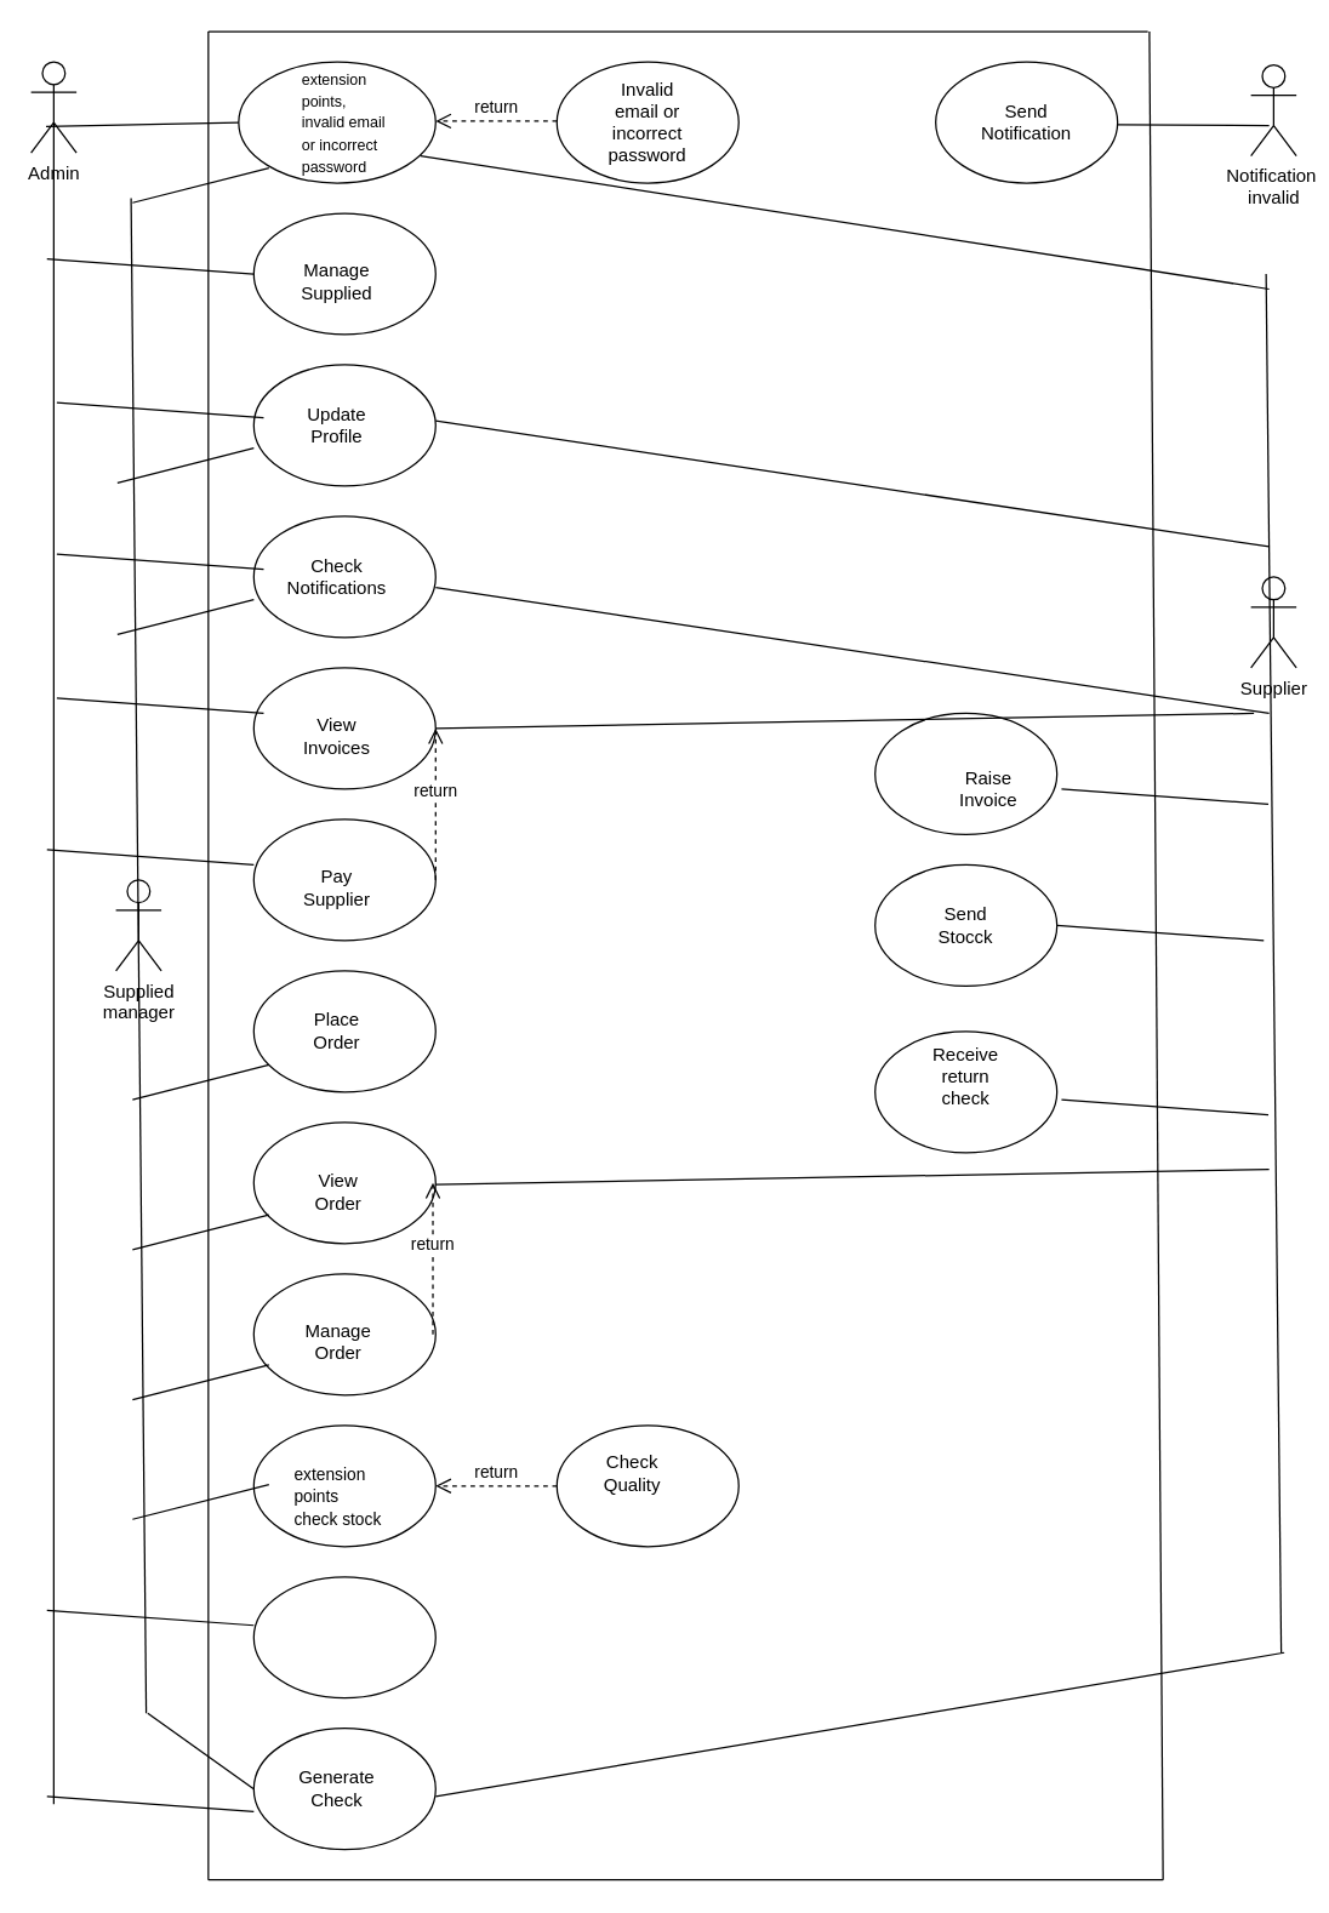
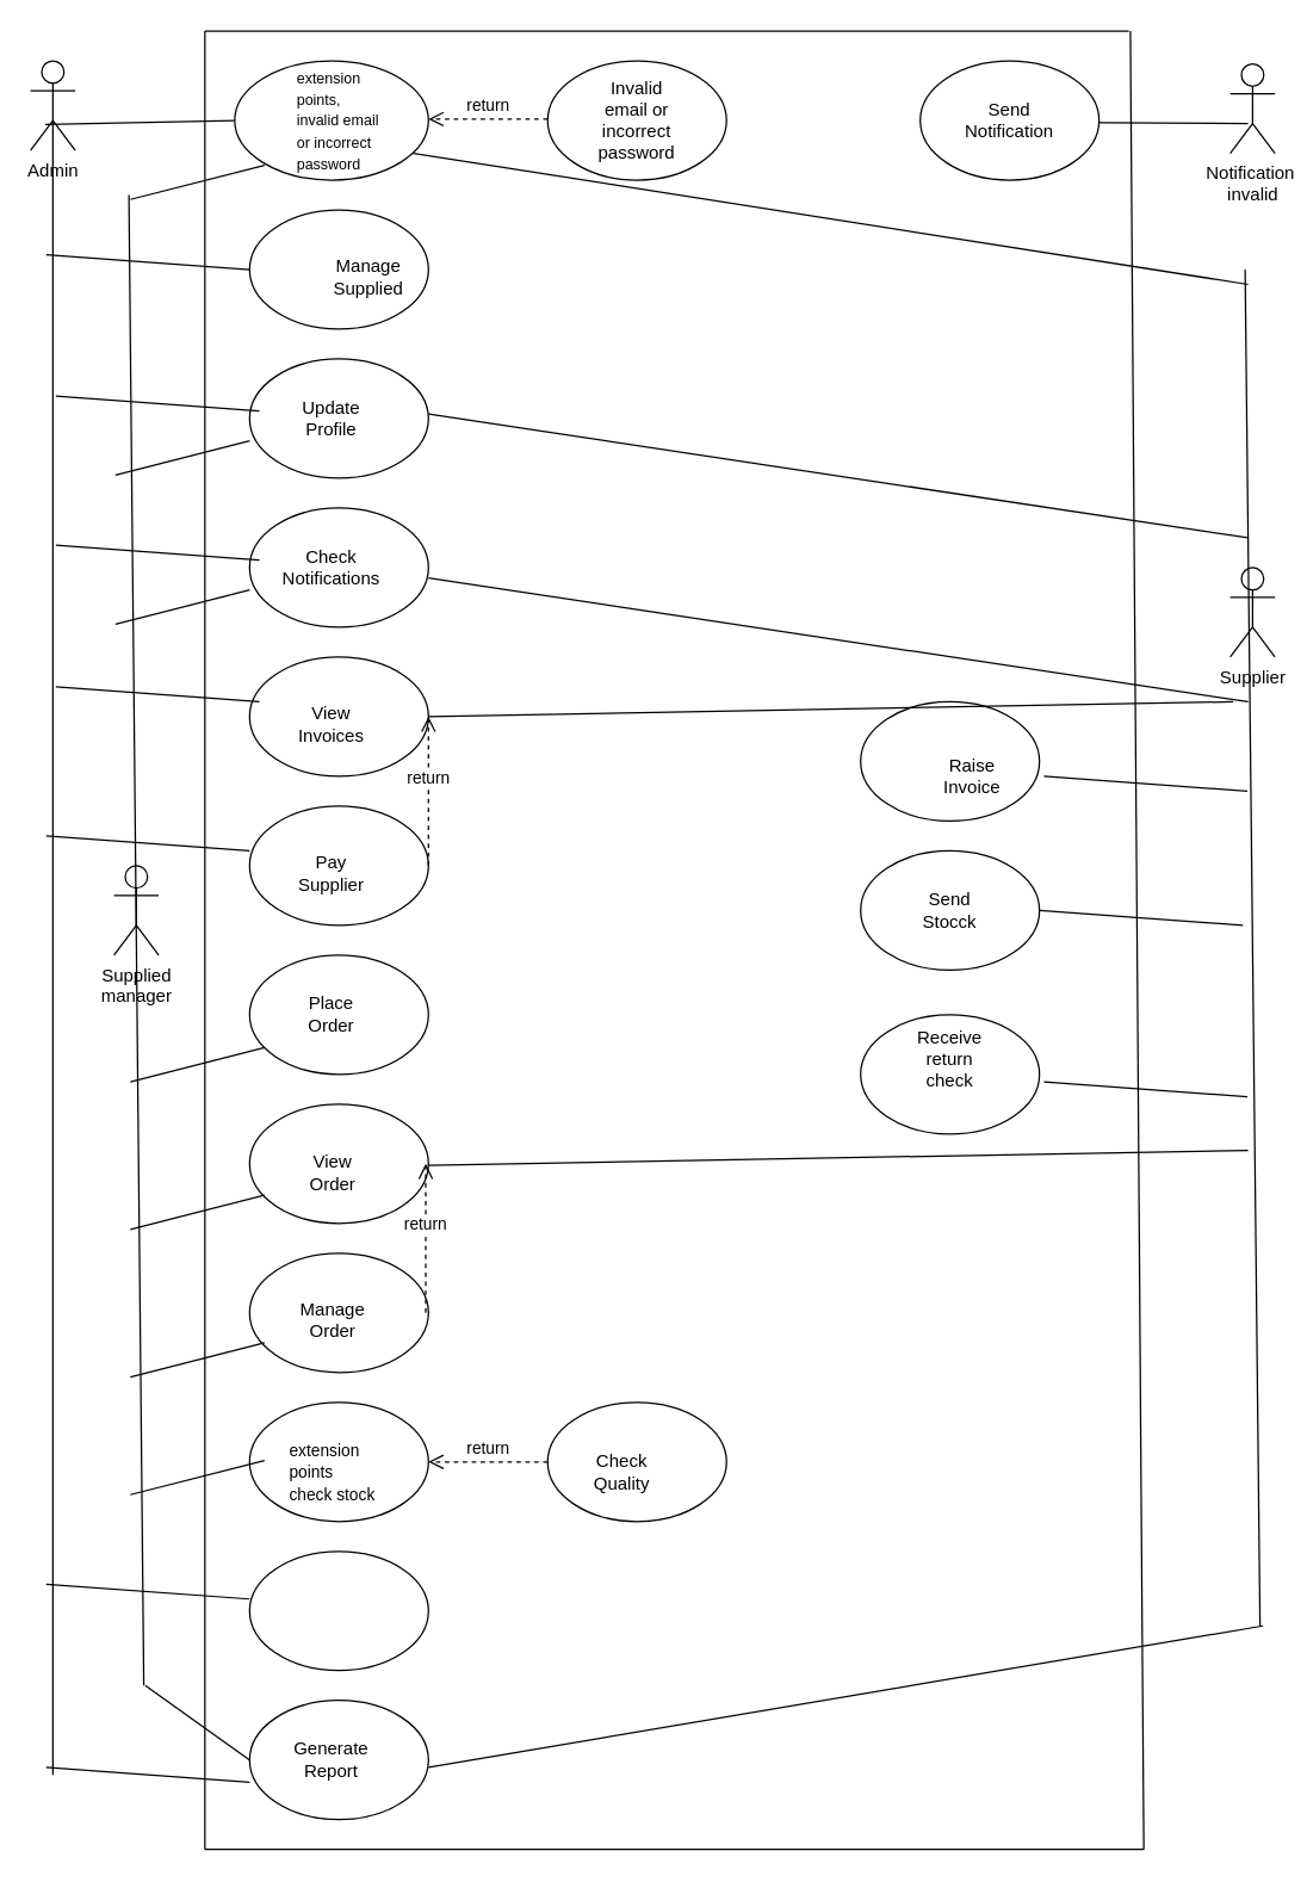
  <mxCell id="0" />
  <mxCell id="1" parent="0" />
  <mxCell id="2" value="" style="ellipse;whiteSpace=wrap;html=1;fillColor=none;" vertex="1" parent="1"><mxGeometry x="157" y="40" width="130" height="80" as="geometry" /></mxCell>
  <mxCell id="3" value="Admin" style="shape=umlActor;verticalLabelPosition=bottom;verticalAlign=top;html=1;outlineConnect=0;fillColor=none;" vertex="1" parent="1"><mxGeometry x="20" y="40" width="30" height="60" as="geometry" /></mxCell>
  <mxCell id="4" value="" style="ellipse;whiteSpace=wrap;html=1;fillColor=none;" vertex="1" parent="1"><mxGeometry x="367" y="40" width="120" height="80" as="geometry" /></mxCell>
  <mxCell id="5" value="" style="ellipse;whiteSpace=wrap;html=1;fillColor=none;" vertex="1" parent="1"><mxGeometry x="617" y="40" width="120" height="80" as="geometry" /></mxCell>
  <mxCell id="6" value="Notification&amp;nbsp;&lt;br&gt;invalid" style="shape=umlActor;verticalLabelPosition=bottom;verticalAlign=top;html=1;outlineConnect=0;fillColor=none;" vertex="1" parent="1"><mxGeometry x="825" y="42" width="30" height="60" as="geometry" /></mxCell>
  <mxCell id="7" value="" style="ellipse;whiteSpace=wrap;html=1;fillColor=none;" vertex="1" parent="1"><mxGeometry x="167" y="140" width="120" height="80" as="geometry" /></mxCell>
  <mxCell id="8" value="" style="ellipse;whiteSpace=wrap;html=1;fillColor=none;" vertex="1" parent="1"><mxGeometry x="167" y="240" width="120" height="80" as="geometry" /></mxCell>
  <mxCell id="9" value="" style="ellipse;whiteSpace=wrap;html=1;fillColor=none;" vertex="1" parent="1"><mxGeometry x="167" y="340" width="120" height="80" as="geometry" /></mxCell>
  <mxCell id="10" value="" style="ellipse;whiteSpace=wrap;html=1;fillColor=none;" vertex="1" parent="1"><mxGeometry x="167" y="440" width="120" height="80" as="geometry" /></mxCell>
  <mxCell id="11" value="" style="ellipse;whiteSpace=wrap;html=1;fillColor=none;" vertex="1" parent="1"><mxGeometry x="167" y="540" width="120" height="80" as="geometry" /></mxCell>
  <mxCell id="12" value="" style="ellipse;whiteSpace=wrap;html=1;fillColor=none;" vertex="1" parent="1"><mxGeometry x="167" y="640" width="120" height="80" as="geometry" /></mxCell>
  <mxCell id="13" value="" style="ellipse;whiteSpace=wrap;html=1;fillColor=none;" vertex="1" parent="1"><mxGeometry x="167" y="740" width="120" height="80" as="geometry" /></mxCell>
  <mxCell id="14" value="" style="ellipse;whiteSpace=wrap;html=1;fillColor=none;" vertex="1" parent="1"><mxGeometry x="167" y="840" width="120" height="80" as="geometry" /></mxCell>
  <mxCell id="15" value="" style="ellipse;whiteSpace=wrap;html=1;fillColor=none;" vertex="1" parent="1"><mxGeometry x="167" y="940" width="120" height="80" as="geometry" /></mxCell>
  <mxCell id="16" value="" style="ellipse;whiteSpace=wrap;html=1;fillColor=none;" vertex="1" parent="1"><mxGeometry x="167" y="1040" width="120" height="80" as="geometry" /></mxCell>
  <mxCell id="17" value="" style="ellipse;whiteSpace=wrap;html=1;fillColor=none;" vertex="1" parent="1"><mxGeometry x="167" y="1140" width="120" height="80" as="geometry" /></mxCell>
  <mxCell id="18" value="" style="ellipse;whiteSpace=wrap;html=1;fillColor=none;" vertex="1" parent="1"><mxGeometry x="577" y="470" width="120" height="80" as="geometry" /></mxCell>
  <mxCell id="19" value="" style="ellipse;whiteSpace=wrap;html=1;fillColor=none;" vertex="1" parent="1"><mxGeometry x="577" y="570" width="120" height="80" as="geometry" /></mxCell>
  <mxCell id="20" value="" style="ellipse;whiteSpace=wrap;html=1;fillColor=none;" vertex="1" parent="1"><mxGeometry x="577" y="680" width="120" height="80" as="geometry" /></mxCell>
  <mxCell id="21" value="" style="ellipse;whiteSpace=wrap;html=1;fillColor=none;" vertex="1" parent="1"><mxGeometry x="367" y="940" width="120" height="80" as="geometry" /></mxCell>
  <mxCell id="22" value="Supplier" style="shape=umlActor;verticalLabelPosition=bottom;verticalAlign=top;html=1;outlineConnect=0;fillColor=none;" vertex="1" parent="1"><mxGeometry x="825" y="380" width="30" height="60" as="geometry" /></mxCell>
  <mxCell id="23" value="Supplied&lt;br&gt;manager" style="shape=umlActor;verticalLabelPosition=bottom;verticalAlign=top;html=1;outlineConnect=0;fillColor=none;" vertex="1" parent="1"><mxGeometry x="76" y="580" width="30" height="60" as="geometry" /></mxCell>
  <mxCell id="24" value="" style="endArrow=none;html=1;rounded=0;" edge="1" parent="1"><mxGeometry width="50" height="50" relative="1" as="geometry"><mxPoint x="137" y="1240" as="sourcePoint" /><mxPoint x="137" y="20" as="targetPoint" /></mxGeometry></mxCell>
  <mxCell id="25" value="" style="endArrow=none;html=1;rounded=0;" edge="1" parent="1"><mxGeometry width="50" height="50" relative="1" as="geometry"><mxPoint x="767" y="1240" as="sourcePoint" /><mxPoint x="758" y="20" as="targetPoint" /></mxGeometry></mxCell>
  <mxCell id="26" value="" style="endArrow=none;html=1;rounded=0;" edge="1" parent="1"><mxGeometry width="50" height="50" relative="1" as="geometry"><mxPoint x="767" y="1240" as="sourcePoint" /><mxPoint x="137" y="1240" as="targetPoint" /></mxGeometry></mxCell>
  <mxCell id="27" value="" style="endArrow=none;html=1;rounded=0;" edge="1" parent="1"><mxGeometry width="50" height="50" relative="1" as="geometry"><mxPoint x="757" y="20" as="sourcePoint" /><mxPoint x="137" y="20" as="targetPoint" /></mxGeometry></mxCell>
  <mxCell id="28" value="return" style="html=1;verticalAlign=bottom;endArrow=open;dashed=1;endSize=8;rounded=0;" edge="1" parent="1"><mxGeometry relative="1" as="geometry"><mxPoint x="367" y="79.09" as="sourcePoint" /><mxPoint x="287" y="79.09" as="targetPoint" /></mxGeometry></mxCell>
  <mxCell id="29" value="return" style="html=1;verticalAlign=bottom;endArrow=open;dashed=1;endSize=8;rounded=0;exitX=1;exitY=0.5;exitDx=0;exitDy=0;entryX=1;entryY=0.5;entryDx=0;entryDy=0;" edge="1" parent="1" source="11" target="10"><mxGeometry relative="1" as="geometry"><mxPoint x="357" y="620" as="sourcePoint" /><mxPoint x="347" y="480" as="targetPoint" /></mxGeometry></mxCell>
  <mxCell id="30" value="return" style="html=1;verticalAlign=bottom;endArrow=open;dashed=1;endSize=8;rounded=0;exitX=1;exitY=0.5;exitDx=0;exitDy=0;entryX=1;entryY=0.5;entryDx=0;entryDy=0;" edge="1" parent="1"><mxGeometry relative="1" as="geometry"><mxPoint x="285.18" y="880" as="sourcePoint" /><mxPoint x="285.18" y="780" as="targetPoint" /></mxGeometry></mxCell>
  <mxCell id="31" value="return" style="html=1;verticalAlign=bottom;endArrow=open;dashed=1;endSize=8;rounded=0;exitX=1;exitY=0.5;exitDx=0;exitDy=0;entryX=1;entryY=0.5;entryDx=0;entryDy=0;" edge="1" parent="1" target="15"><mxGeometry relative="1" as="geometry"><mxPoint x="367" y="980" as="sourcePoint" /><mxPoint x="367" y="880" as="targetPoint" /></mxGeometry></mxCell>
  <mxCell id="32" value="Invalid email or incorrect password" style="text;html=1;strokeColor=none;fillColor=none;align=center;verticalAlign=middle;whiteSpace=wrap;rounded=0;" vertex="1" parent="1"><mxGeometry x="397" y="65" width="60" height="30" as="geometry" /></mxCell>
  <mxCell id="33" value="Send Notification" style="text;html=1;strokeColor=none;fillColor=none;align=center;verticalAlign=middle;whiteSpace=wrap;rounded=0;" vertex="1" parent="1"><mxGeometry x="647" y="65" width="60" height="30" as="geometry" /></mxCell>
  <mxCell id="34" value="&lt;font style=&quot;font-size: 10px; line-height: 0.6;&quot;&gt;extension points, invalid email or incorrect password&lt;/font&gt;" style="text;html=1;strokeColor=none;fillColor=none;align=left;verticalAlign=middle;whiteSpace=wrap;rounded=0;strokeWidth=1;" vertex="1" parent="1"><mxGeometry x="197" y="65" width="60" height="30" as="geometry" /></mxCell>
- <mxCell id="35" value="Manage Supplied" style="text;html=1;strokeColor=none;fillColor=none;align=center;verticalAlign=middle;whiteSpace=wrap;rounded=0;" vertex="1" parent="1"><mxGeometry x="192" y="170" width="60" height="30" as="geometry" /></mxCell>
+ <mxCell id="35" value="Manage Supplied" style="text;html=1;strokeColor=none;fillColor=none;align=center;verticalAlign=middle;whiteSpace=wrap;rounded=0;" vertex="1" parent="1"><mxGeometry x="217" y="170" width="60" height="30" as="geometry" /></mxCell>
  <mxCell id="36" value="Update Profile" style="text;html=1;strokeColor=none;fillColor=none;align=center;verticalAlign=middle;whiteSpace=wrap;rounded=0;" vertex="1" parent="1"><mxGeometry x="192" y="265" width="60" height="30" as="geometry" /></mxCell>
  <mxCell id="37" value="Check Notifications" style="text;html=1;strokeColor=none;fillColor=none;align=center;verticalAlign=middle;whiteSpace=wrap;rounded=0;" vertex="1" parent="1"><mxGeometry x="192" y="365" width="60" height="30" as="geometry" /></mxCell>
  <mxCell id="38" value="View Invoices" style="text;html=1;strokeColor=none;fillColor=none;align=center;verticalAlign=middle;whiteSpace=wrap;rounded=0;" vertex="1" parent="1"><mxGeometry x="192" y="470" width="60" height="30" as="geometry" /></mxCell>
  <mxCell id="39" value="Pay Supplier" style="text;html=1;strokeColor=none;fillColor=none;align=center;verticalAlign=middle;whiteSpace=wrap;rounded=0;" vertex="1" parent="1"><mxGeometry x="192" y="570" width="60" height="30" as="geometry" /></mxCell>
  <mxCell id="40" value="Place Order" style="text;html=1;strokeColor=none;fillColor=none;align=center;verticalAlign=middle;whiteSpace=wrap;rounded=0;" vertex="1" parent="1"><mxGeometry x="192" y="665" width="60" height="30" as="geometry" /></mxCell>
  <mxCell id="41" value="View Order" style="text;html=1;strokeColor=none;fillColor=none;align=center;verticalAlign=middle;whiteSpace=wrap;rounded=0;" vertex="1" parent="1"><mxGeometry x="193" y="771" width="60" height="30" as="geometry" /></mxCell>
  <mxCell id="42" value="Manage Order" style="text;html=1;strokeColor=none;fillColor=none;align=center;verticalAlign=middle;whiteSpace=wrap;rounded=0;" vertex="1" parent="1"><mxGeometry x="193" y="870" width="60" height="30" as="geometry" /></mxCell>
  <mxCell id="43" value="&lt;font style=&quot;font-size: 11px; line-height: 0.9;&quot;&gt;extension points check stock&lt;/font&gt;" style="text;html=1;strokeColor=none;fillColor=none;align=left;verticalAlign=middle;whiteSpace=wrap;rounded=0;" vertex="1" parent="1"><mxGeometry x="192" y="972" width="60" height="30" as="geometry" /></mxCell>
- <mxCell id="44" value="Generate Check" style="text;html=1;strokeColor=none;fillColor=none;align=center;verticalAlign=middle;whiteSpace=wrap;rounded=0;" vertex="1" parent="1"><mxGeometry x="192" y="1165" width="60" height="30" as="geometry" /></mxCell>
- <mxCell id="45" value="Check Quality" style="text;html=1;strokeColor=none;fillColor=none;align=center;verticalAlign=middle;whiteSpace=wrap;rounded=0;" vertex="1" parent="1"><mxGeometry x="387" y="957" width="60" height="30" as="geometry" /></mxCell>
+ <mxCell id="44" value="Generate Report" style="text;html=1;strokeColor=none;fillColor=none;align=center;verticalAlign=middle;whiteSpace=wrap;rounded=0;" vertex="1" parent="1"><mxGeometry x="192" y="1165" width="60" height="30" as="geometry" /></mxCell>
+ <mxCell id="45" value="Check Quality" style="text;html=1;strokeColor=none;fillColor=none;align=center;verticalAlign=middle;whiteSpace=wrap;rounded=0;" vertex="1" parent="1"><mxGeometry x="387" y="972" width="60" height="30" as="geometry" /></mxCell>
  <mxCell id="46" value="Raise Invoice" style="text;html=1;strokeColor=none;fillColor=none;align=center;verticalAlign=middle;whiteSpace=wrap;rounded=0;" vertex="1" parent="1"><mxGeometry x="622" y="505" width="60" height="30" as="geometry" /></mxCell>
  <mxCell id="47" value="Send Stocck" style="text;html=1;strokeColor=none;fillColor=none;align=center;verticalAlign=middle;whiteSpace=wrap;rounded=0;" vertex="1" parent="1"><mxGeometry x="607" y="595" width="60" height="30" as="geometry" /></mxCell>
  <mxCell id="48" value="Receive return check" style="text;html=1;strokeColor=none;fillColor=none;align=center;verticalAlign=middle;whiteSpace=wrap;rounded=0;" vertex="1" parent="1"><mxGeometry x="607" y="695" width="60" height="30" as="geometry" /></mxCell>
  <mxCell id="49" value="" style="endArrow=none;html=1;rounded=0;fontSize=11;" edge="1" parent="1"><mxGeometry width="50" height="50" relative="1" as="geometry"><mxPoint x="35" y="1190" as="sourcePoint" /><mxPoint x="35" y="80" as="targetPoint" /></mxGeometry></mxCell>
  <mxCell id="50" value="" style="endArrow=none;html=1;rounded=0;fontSize=11;entryX=0;entryY=0.5;entryDx=0;entryDy=0;exitX=0.331;exitY=0.71;exitDx=0;exitDy=0;exitPerimeter=0;" edge="1" parent="1" source="3" target="2"><mxGeometry width="50" height="50" relative="1" as="geometry"><mxPoint x="56" y="80" as="sourcePoint" /><mxPoint x="106" y="30" as="targetPoint" /></mxGeometry></mxCell>
  <mxCell id="51" value="" style="endArrow=none;html=1;rounded=0;fontSize=11;entryX=0;entryY=0.5;entryDx=0;entryDy=0;" edge="1" parent="1" target="7"><mxGeometry width="50" height="50" relative="1" as="geometry"><mxPoint x="30.5" y="170" as="sourcePoint" /><mxPoint x="131.5" y="170" as="targetPoint" /></mxGeometry></mxCell>
  <mxCell id="52" value="" style="endArrow=none;html=1;rounded=0;fontSize=11;entryX=0;entryY=0.5;entryDx=0;entryDy=0;" edge="1" parent="1"><mxGeometry width="50" height="50" relative="1" as="geometry"><mxPoint x="37" y="265" as="sourcePoint" /><mxPoint x="173.5" y="275" as="targetPoint" /></mxGeometry></mxCell>
  <mxCell id="53" value="" style="endArrow=none;html=1;rounded=0;fontSize=11;entryX=0;entryY=0.5;entryDx=0;entryDy=0;" edge="1" parent="1"><mxGeometry width="50" height="50" relative="1" as="geometry"><mxPoint x="37" y="365" as="sourcePoint" /><mxPoint x="173.5" y="375" as="targetPoint" /></mxGeometry></mxCell>
  <mxCell id="54" value="" style="endArrow=none;html=1;rounded=0;fontSize=11;entryX=0;entryY=0.5;entryDx=0;entryDy=0;" edge="1" parent="1"><mxGeometry width="50" height="50" relative="1" as="geometry"><mxPoint x="37" y="460" as="sourcePoint" /><mxPoint x="173.5" y="470" as="targetPoint" /></mxGeometry></mxCell>
  <mxCell id="55" value="" style="endArrow=none;html=1;rounded=0;fontSize=11;entryX=0;entryY=0.5;entryDx=0;entryDy=0;" edge="1" parent="1"><mxGeometry width="50" height="50" relative="1" as="geometry"><mxPoint x="30.5" y="560" as="sourcePoint" /><mxPoint x="167" y="570" as="targetPoint" /></mxGeometry></mxCell>
  <mxCell id="56" value="" style="endArrow=none;html=1;rounded=0;fontSize=11;entryX=0;entryY=0.5;entryDx=0;entryDy=0;" edge="1" parent="1"><mxGeometry width="50" height="50" relative="1" as="geometry"><mxPoint x="30.5" y="1062" as="sourcePoint" /><mxPoint x="167" y="1072" as="targetPoint" /></mxGeometry></mxCell>
  <mxCell id="57" value="" style="endArrow=none;html=1;rounded=0;fontSize=11;entryX=0;entryY=0.5;entryDx=0;entryDy=0;" edge="1" parent="1"><mxGeometry width="50" height="50" relative="1" as="geometry"><mxPoint x="30.5" y="1185" as="sourcePoint" /><mxPoint x="167" y="1195" as="targetPoint" /></mxGeometry></mxCell>
  <mxCell id="58" value="" style="endArrow=none;html=1;rounded=0;fontSize=11;" edge="1" parent="1"><mxGeometry width="50" height="50" relative="1" as="geometry"><mxPoint x="96" y="1130" as="sourcePoint" /><mxPoint x="86" y="130" as="targetPoint" /></mxGeometry></mxCell>
  <mxCell id="59" value="" style="endArrow=none;html=1;rounded=0;fontSize=11;entryX=0;entryY=0.5;entryDx=0;entryDy=0;" edge="1" parent="1" target="17"><mxGeometry width="50" height="50" relative="1" as="geometry"><mxPoint x="97" y="1130" as="sourcePoint" /><mxPoint x="233.5" y="1140" as="targetPoint" /></mxGeometry></mxCell>
  <mxCell id="60" value="" style="endArrow=none;html=1;rounded=0;fontSize=11;entryX=0;entryY=0.5;entryDx=0;entryDy=0;" edge="1" parent="1"><mxGeometry width="50" height="50" relative="1" as="geometry"><mxPoint x="87" y="1002" as="sourcePoint" /><mxPoint x="177" y="979" as="targetPoint" /></mxGeometry></mxCell>
  <mxCell id="61" value="" style="endArrow=none;html=1;rounded=0;fontSize=11;entryX=0;entryY=0.5;entryDx=0;entryDy=0;" edge="1" parent="1"><mxGeometry width="50" height="50" relative="1" as="geometry"><mxPoint x="87" y="923" as="sourcePoint" /><mxPoint x="177" y="900" as="targetPoint" /></mxGeometry></mxCell>
  <mxCell id="62" value="" style="endArrow=none;html=1;rounded=0;fontSize=11;entryX=0;entryY=0.5;entryDx=0;entryDy=0;" edge="1" parent="1"><mxGeometry width="50" height="50" relative="1" as="geometry"><mxPoint x="87" y="824" as="sourcePoint" /><mxPoint x="177" y="801" as="targetPoint" /></mxGeometry></mxCell>
  <mxCell id="63" value="" style="endArrow=none;html=1;rounded=0;fontSize=11;entryX=0;entryY=0.5;entryDx=0;entryDy=0;" edge="1" parent="1"><mxGeometry width="50" height="50" relative="1" as="geometry"><mxPoint x="87" y="725" as="sourcePoint" /><mxPoint x="177" y="702" as="targetPoint" /></mxGeometry></mxCell>
  <mxCell id="64" value="" style="endArrow=none;html=1;rounded=0;fontSize=11;entryX=0;entryY=0.5;entryDx=0;entryDy=0;" edge="1" parent="1"><mxGeometry width="50" height="50" relative="1" as="geometry"><mxPoint x="77" y="418" as="sourcePoint" /><mxPoint x="167" y="395" as="targetPoint" /></mxGeometry></mxCell>
  <mxCell id="65" value="" style="endArrow=none;html=1;rounded=0;fontSize=11;entryX=0;entryY=0.5;entryDx=0;entryDy=0;" edge="1" parent="1"><mxGeometry width="50" height="50" relative="1" as="geometry"><mxPoint x="77" y="318" as="sourcePoint" /><mxPoint x="167" y="295" as="targetPoint" /></mxGeometry></mxCell>
  <mxCell id="66" value="" style="endArrow=none;html=1;rounded=0;fontSize=11;entryX=0;entryY=0.5;entryDx=0;entryDy=0;" edge="1" parent="1"><mxGeometry width="50" height="50" relative="1" as="geometry"><mxPoint x="87" y="133" as="sourcePoint" /><mxPoint x="177" y="110" as="targetPoint" /></mxGeometry></mxCell>
  <mxCell id="67" value="" style="endArrow=none;html=1;rounded=0;fontSize=11;" edge="1" parent="1"><mxGeometry width="50" height="50" relative="1" as="geometry"><mxPoint x="737" y="81.5" as="sourcePoint" /><mxPoint x="837" y="82" as="targetPoint" /></mxGeometry></mxCell>
  <mxCell id="68" value="" style="endArrow=none;html=1;rounded=0;fontSize=11;" edge="1" parent="1"><mxGeometry width="50" height="50" relative="1" as="geometry"><mxPoint x="845" y="1090" as="sourcePoint" /><mxPoint x="835" y="180" as="targetPoint" /></mxGeometry></mxCell>
  <mxCell id="69" value="" style="endArrow=none;html=1;rounded=0;fontSize=11;" edge="1" parent="1"><mxGeometry width="50" height="50" relative="1" as="geometry"><mxPoint x="837" y="190" as="sourcePoint" /><mxPoint x="277" y="102" as="targetPoint" /></mxGeometry></mxCell>
  <mxCell id="70" value="" style="endArrow=none;html=1;rounded=0;fontSize=11;" edge="1" parent="1"><mxGeometry width="50" height="50" relative="1" as="geometry"><mxPoint x="837" y="360" as="sourcePoint" /><mxPoint x="287" y="277" as="targetPoint" /></mxGeometry></mxCell>
  <mxCell id="71" value="" style="endArrow=none;html=1;rounded=0;fontSize=11;" edge="1" parent="1"><mxGeometry width="50" height="50" relative="1" as="geometry"><mxPoint x="837" y="470" as="sourcePoint" /><mxPoint x="287" y="387" as="targetPoint" /></mxGeometry></mxCell>
  <mxCell id="72" value="" style="endArrow=none;html=1;rounded=0;fontSize=11;" edge="1" parent="1"><mxGeometry width="50" height="50" relative="1" as="geometry"><mxPoint x="827" y="470" as="sourcePoint" /><mxPoint x="287" y="480" as="targetPoint" /></mxGeometry></mxCell>
  <mxCell id="73" value="" style="endArrow=none;html=1;rounded=0;fontSize=11;" edge="1" parent="1"><mxGeometry width="50" height="50" relative="1" as="geometry"><mxPoint x="837" y="771" as="sourcePoint" /><mxPoint x="287" y="781" as="targetPoint" /></mxGeometry></mxCell>
  <mxCell id="74" value="" style="endArrow=none;html=1;rounded=0;fontSize=11;entryX=0;entryY=0.5;entryDx=0;entryDy=0;" edge="1" parent="1"><mxGeometry width="50" height="50" relative="1" as="geometry"><mxPoint x="700" y="520" as="sourcePoint" /><mxPoint x="836.5" y="530" as="targetPoint" /></mxGeometry></mxCell>
  <mxCell id="75" value="" style="endArrow=none;html=1;rounded=0;fontSize=11;entryX=0;entryY=0.5;entryDx=0;entryDy=0;" edge="1" parent="1"><mxGeometry width="50" height="50" relative="1" as="geometry"><mxPoint x="697" y="610" as="sourcePoint" /><mxPoint x="833.5" y="620" as="targetPoint" /></mxGeometry></mxCell>
  <mxCell id="76" value="" style="endArrow=none;html=1;rounded=0;fontSize=11;entryX=0;entryY=0.5;entryDx=0;entryDy=0;" edge="1" parent="1"><mxGeometry width="50" height="50" relative="1" as="geometry"><mxPoint x="700" y="725" as="sourcePoint" /><mxPoint x="836.5" y="735" as="targetPoint" /></mxGeometry></mxCell>
  <mxCell id="77" value="" style="endArrow=none;html=1;rounded=0;fontSize=11;" edge="1" parent="1"><mxGeometry width="50" height="50" relative="1" as="geometry"><mxPoint x="847" y="1090" as="sourcePoint" /><mxPoint x="287" y="1185" as="targetPoint" /></mxGeometry></mxCell>
